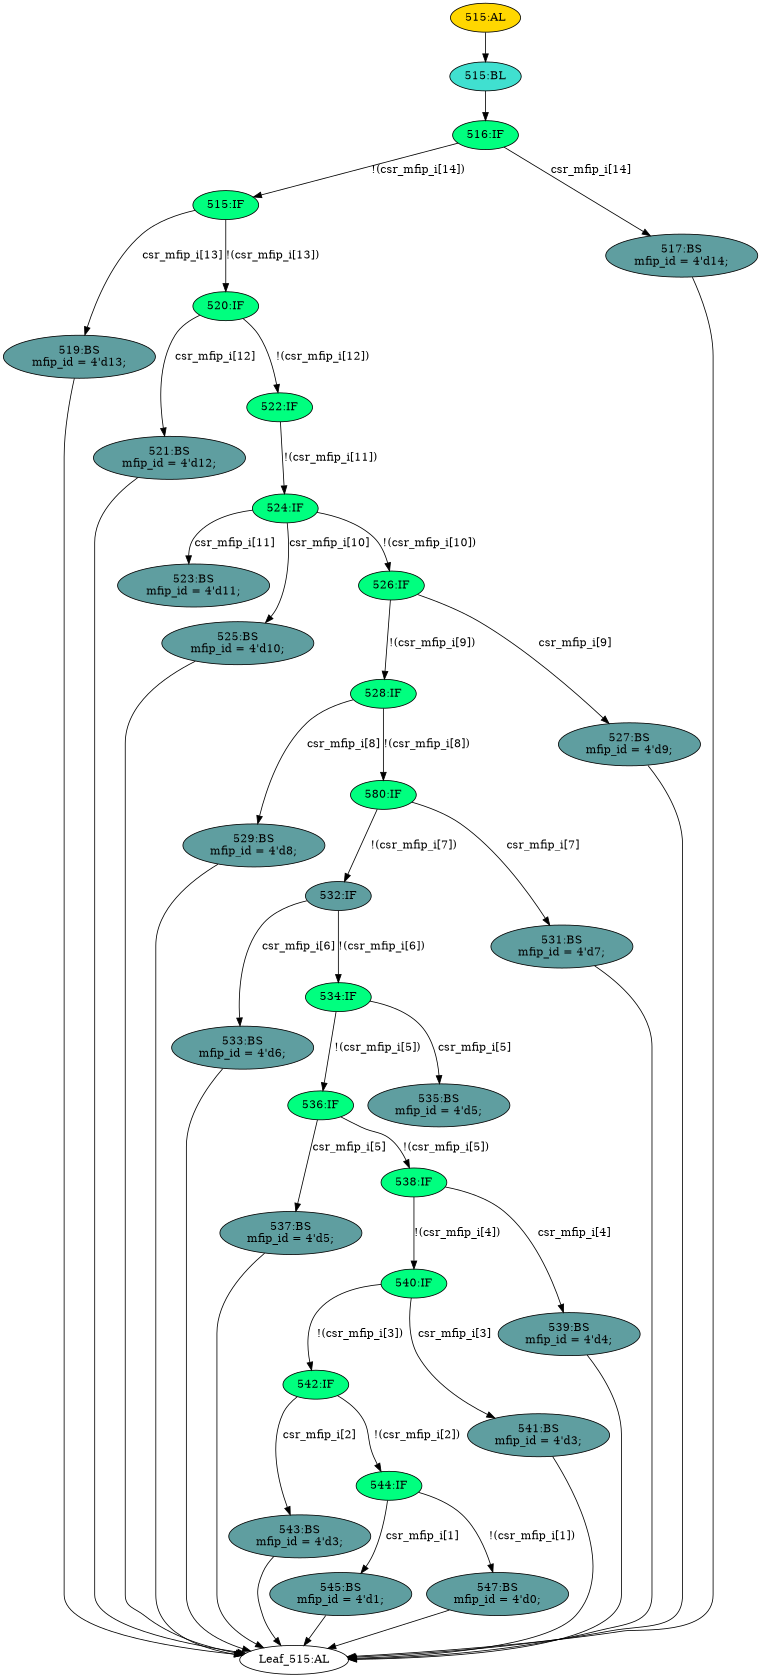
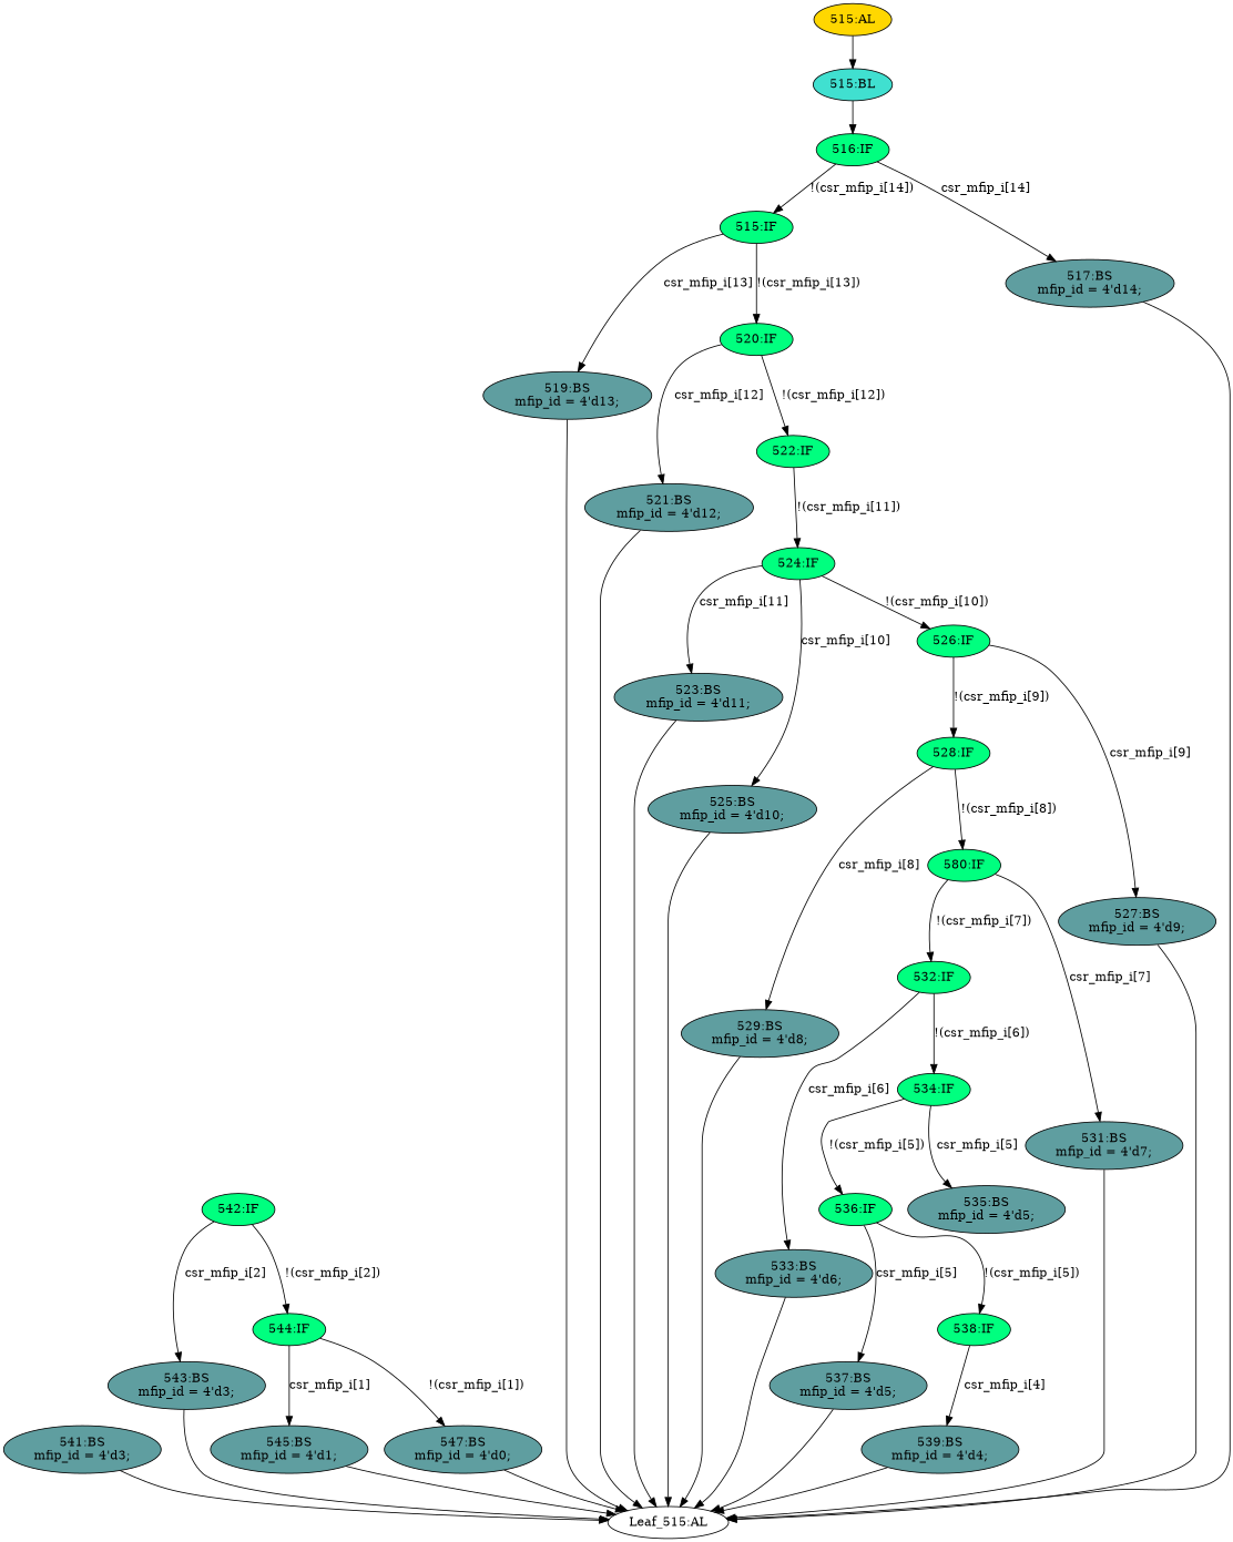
  strict digraph {
    node [fillcolor=cadetblue statements="[]" style=filled typ=BlockingSubstitution]
    edge [cond="['csr_mfip_i']" lineno=None]
    n1 [ast="<pyverilog.vparser.ast.IfStatement object at 0x7f223718be90>" fillcolor=springgreen label="528:IF" typ=IfStatement]
    n2 [ast="<pyverilog.vparser.ast.BlockingSubstitution object at 0x7f223718bdd0>" label="529:BS\nmfip_id = 4'd8;" statements="[<pyverilog.vparser.ast.BlockingSubstitution object at 0x7f223718bdd0>]"]
    n3 [ast="<pyverilog.vparser.ast.IfStatement object at 0x7f2237106ed0>" fillcolor=springgreen label="580:IF" typ=IfStatement]
    n4 [def_var="['mfip_id']" label="Leaf_515:AL" fillcolor="" statements="" style="" typ=""]
-   n5 [ast="<pyverilog.vparser.ast.IfStatement object at 0x7f2236fad050>" label="532:IF" typ=IfStatement]
+   n5 [ast="<pyverilog.vparser.ast.IfStatement object at 0x7f2236fad050>" fillcolor=springgreen label="532:IF" typ=IfStatement]
    n6 [ast="<pyverilog.vparser.ast.BlockingSubstitution object at 0x7f2236fad810>" label="531:BS\nmfip_id = 4'd7;" statements="[<pyverilog.vparser.ast.BlockingSubstitution object at 0x7f2236fad810>]"]
    n7 [ast="<pyverilog.vparser.ast.BlockingSubstitution object at 0x7f223718bc10>" label="533:BS\nmfip_id = 4'd6;" statements="[<pyverilog.vparser.ast.BlockingSubstitution object at 0x7f223718bc10>]"]
    n8 [ast="<pyverilog.vparser.ast.IfStatement object at 0x7f2236fad090>" fillcolor=springgreen label="534:IF" typ=IfStatement]
-   n9 [ast="<pyverilog.vparser.ast.IfStatement object at 0x7f2237101910>" fillcolor=springgreen label="540:IF" typ=IfStatement]
    n10 [ast="<pyverilog.vparser.ast.IfStatement object at 0x7f2237101b50>" fillcolor=springgreen label="542:IF" typ=IfStatement]
    n11 [ast="<pyverilog.vparser.ast.BlockingSubstitution object at 0x7f223718bf10>" label="541:BS\nmfip_id = 4'd3;" statements="[<pyverilog.vparser.ast.BlockingSubstitution object at 0x7f223718bf10>]"]
    n12 [ast="<pyverilog.vparser.ast.BlockingSubstitution object at 0x7f2237107f50>" label="543:BS\nmfip_id = 4'd3;" statements="[<pyverilog.vparser.ast.BlockingSubstitution object at 0x7f2237107f50>]"]
    n13 [ast="<pyverilog.vparser.ast.IfStatement object at 0x7f2237101b90>" fillcolor=springgreen label="544:IF" typ=IfStatement]
    n14 [ast="<pyverilog.vparser.ast.BlockingSubstitution object at 0x7f2237107910>" label="545:BS\nmfip_id = 4'd1;" statements="[<pyverilog.vparser.ast.BlockingSubstitution object at 0x7f2237107910>]"]
    n15 [ast="<pyverilog.vparser.ast.BlockingSubstitution object at 0x7f22371018d0>" label="547:BS\nmfip_id = 4'd0;" statements="[<pyverilog.vparser.ast.BlockingSubstitution object at 0x7f22371018d0>]"]
    n16 [ast="<pyverilog.vparser.ast.BlockingSubstitution object at 0x7f2236fb3090>" label="521:BS\nmfip_id = 4'd12;" statements="[<pyverilog.vparser.ast.BlockingSubstitution object at 0x7f2236fb3090>]"]
    n17 [ast="<pyverilog.vparser.ast.BlockingSubstitution object at 0x7f2236fade50>" label="523:BS\nmfip_id = 4'd11;" statements="[<pyverilog.vparser.ast.BlockingSubstitution object at 0x7f2236fade50>]"]
    n18 [ast="<pyverilog.vparser.ast.IfStatement object at 0x7f223718be50>" fillcolor=springgreen label="524:IF" typ=IfStatement]
    n19 [ast="<pyverilog.vparser.ast.BlockingSubstitution object at 0x7f223718b110>" label="525:BS\nmfip_id = 4'd10;" statements="[<pyverilog.vparser.ast.BlockingSubstitution object at 0x7f223718b110>]"]
    n20 [ast="<pyverilog.vparser.ast.IfStatement object at 0x7f223718bc90>" fillcolor=springgreen label="526:IF" typ=IfStatement]
    n21 [ast="<pyverilog.vparser.ast.BlockingSubstitution object at 0x7f2236fadad0>" label="527:BS\nmfip_id = 4'd9;" statements="[<pyverilog.vparser.ast.BlockingSubstitution object at 0x7f2236fadad0>]"]
    n22 [ast="<pyverilog.vparser.ast.IfStatement object at 0x7f2236fadd90>" fillcolor=springgreen label="515:IF" typ=IfStatement]
    n23 [ast="<pyverilog.vparser.ast.BlockingSubstitution object at 0x7f2236fb3290>" label="519:BS\nmfip_id = 4'd13;" statements="[<pyverilog.vparser.ast.BlockingSubstitution object at 0x7f2236fb3290>]"]
    n24 [ast="<pyverilog.vparser.ast.IfStatement object at 0x7f2236faddd0>" fillcolor=springgreen label="520:IF" typ=IfStatement]
    n25 [ast="<pyverilog.vparser.ast.IfStatement object at 0x7f2236fade10>" fillcolor=springgreen label="522:IF" typ=IfStatement]
    n26 [ast="<pyverilog.vparser.ast.IfStatement object at 0x7f2236fad0d0>" fillcolor=springgreen label="536:IF" typ=IfStatement]
    n27 [ast="<pyverilog.vparser.ast.BlockingSubstitution object at 0x7f2236fad550>" label="535:BS\nmfip_id = 4'd5;" statements="[<pyverilog.vparser.ast.BlockingSubstitution object at 0x7f2236fad550>]"]
    n28 [ast="<pyverilog.vparser.ast.BlockingSubstitution object at 0x7f2236fad350>" label="537:BS\nmfip_id = 4'd5;" statements="[<pyverilog.vparser.ast.BlockingSubstitution object at 0x7f2236fad350>]"]
    n29 [ast="<pyverilog.vparser.ast.IfStatement object at 0x7f2236fad110>" fillcolor=springgreen label="538:IF" typ=IfStatement]
    n30 [ast="<pyverilog.vparser.ast.Block object at 0x7f2236fb3490>" fillcolor=turquoise label="515:BL" typ=Block]
    n31 [ast="<pyverilog.vparser.ast.IfStatement object at 0x7f2236fb34d0>" fillcolor=springgreen label="516:IF" typ=IfStatement]
    n32 [ast="<pyverilog.vparser.ast.BlockingSubstitution object at 0x7f2236fb3510>" label="517:BS\nmfip_id = 4'd14;" statements="[<pyverilog.vparser.ast.BlockingSubstitution object at 0x7f2236fb3510>]"]
    n33 [ast="<pyverilog.vparser.ast.BlockingSubstitution object at 0x7f2236fad150>" label="539:BS\nmfip_id = 4'd4;" statements="[<pyverilog.vparser.ast.BlockingSubstitution object at 0x7f2236fad150>]"]
    n34 [ast="<pyverilog.vparser.ast.Always object at 0x7f2236fb3710>" clk_sens=False fillcolor=gold label="515:AL" sens="[]" typ=Always use_var="['csr_mfip_i']"]
    n1 -> n2 [label="csr_mfip_i[8]" lineno=528]
    n1 -> n3 [label="!(csr_mfip_i[8])" lineno=528]
    n2 -> n4 [cond="[]"]
    n3 -> n5 [label="!(csr_mfip_i[7])" lineno=530]
    n3 -> n6 [label="csr_mfip_i[7]" lineno=530]
    n5 -> n7 [label="csr_mfip_i[6]" lineno=532]
    n5 -> n8 [label="!(csr_mfip_i[6])" lineno=532]
    n6 -> n4 [cond="[]"]
    n7 -> n4 [cond="[]"]
    n8 -> n26 [label="!(csr_mfip_i[5])" lineno=534]
    n8 -> n27 [label="csr_mfip_i[5]" lineno=534]
-   n9 -> n10 [label="!(csr_mfip_i[3])" lineno=540]
-   n9 -> n11 [label="csr_mfip_i[3]" lineno=540]
    n10 -> n12 [label="csr_mfip_i[2]" lineno=542]
    n10 -> n13 [label="!(csr_mfip_i[2])" lineno=542]
    n11 -> n4 [cond="[]"]
    n12 -> n4 [cond="[]"]
    n13 -> n14 [label="csr_mfip_i[1]" lineno=544]
    n13 -> n15 [label="!(csr_mfip_i[1])" lineno=544]
    n14 -> n4 [cond="[]"]
    n15 -> n4 [cond="[]"]
    n16 -> n4 [cond="[]"]
+   n17 -> n4 [cond="[]"]
    n18 -> n17 [label="csr_mfip_i[11]" lineno=522]
    n18 -> n19 [label="csr_mfip_i[10]" lineno=524]
    n18 -> n20 [label="!(csr_mfip_i[10])" lineno=524]
    n19 -> n4 [cond="[]"]
    n20 -> n1 [label="!(csr_mfip_i[9])" lineno=526]
    n20 -> n21 [label="csr_mfip_i[9]" lineno=526]
    n21 -> n4 [cond="[]"]
    n22 -> n23 [label="csr_mfip_i[13]" lineno=518]
    n22 -> n24 [label="!(csr_mfip_i[13])" lineno=518]
    n23 -> n4 [cond="[]"]
    n24 -> n16 [label="csr_mfip_i[12]" lineno=520]
    n24 -> n25 [label="!(csr_mfip_i[12])" lineno=520]
    n25 -> n18 [label="!(csr_mfip_i[11])" lineno=522]
    n26 -> n28 [label="csr_mfip_i[5]" lineno=536]
    n26 -> n29 [label="!(csr_mfip_i[5])" lineno=536]
    n28 -> n4 [cond="[]"]
-   n29 -> n9 [label="!(csr_mfip_i[4])" lineno=538]
    n29 -> n33 [label="csr_mfip_i[4]" lineno=538]
    n30 -> n31 [cond="[]"]
    n31 -> n22 [label="!(csr_mfip_i[14])" lineno=516]
    n31 -> n32 [label="csr_mfip_i[14]" lineno=516]
    n32 -> n4 [cond="[]"]
    n33 -> n4 [cond="[]"]
    n34 -> n30 [cond="[]"]
  }
